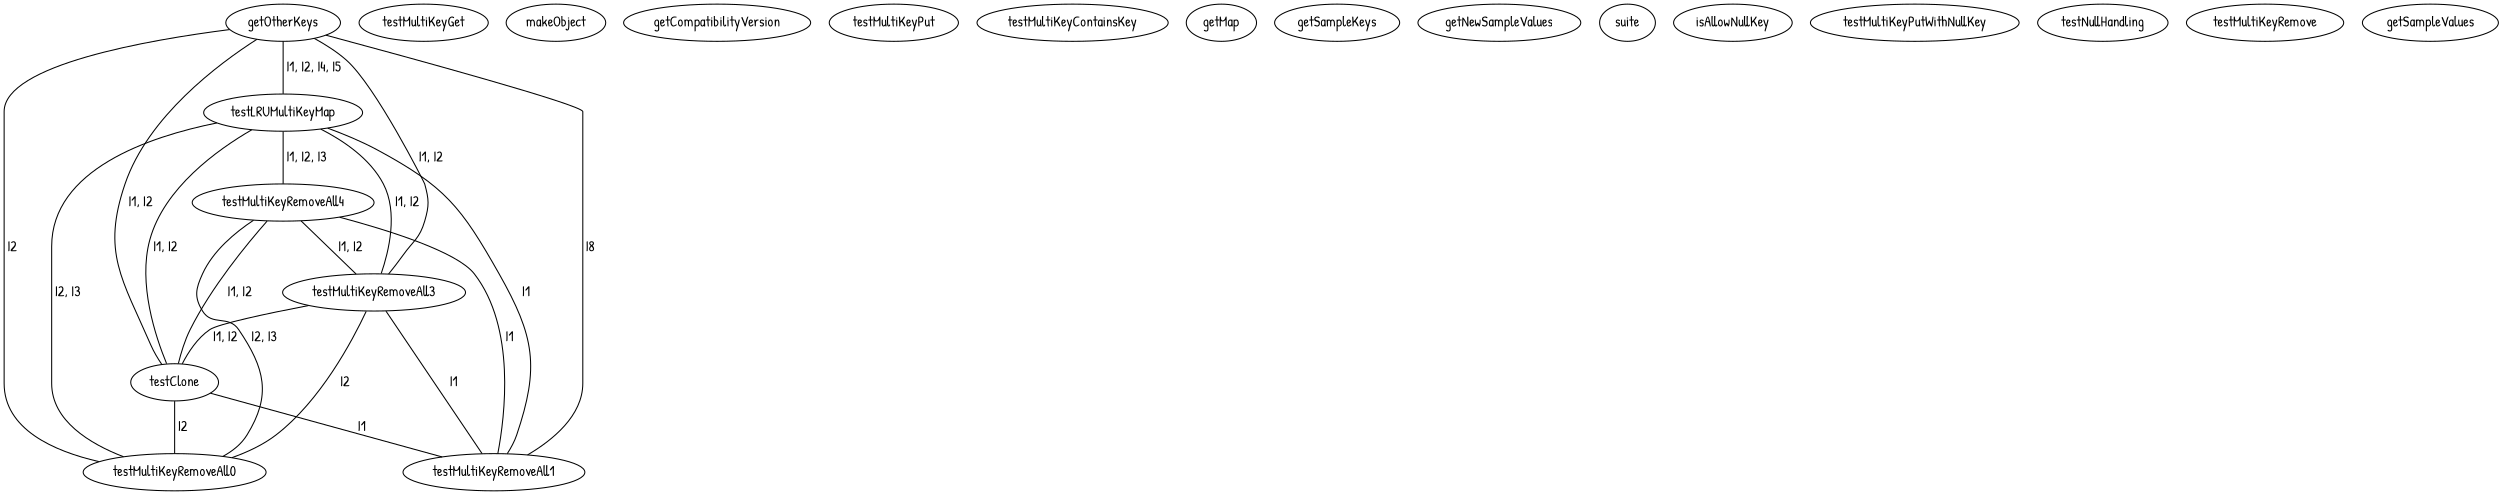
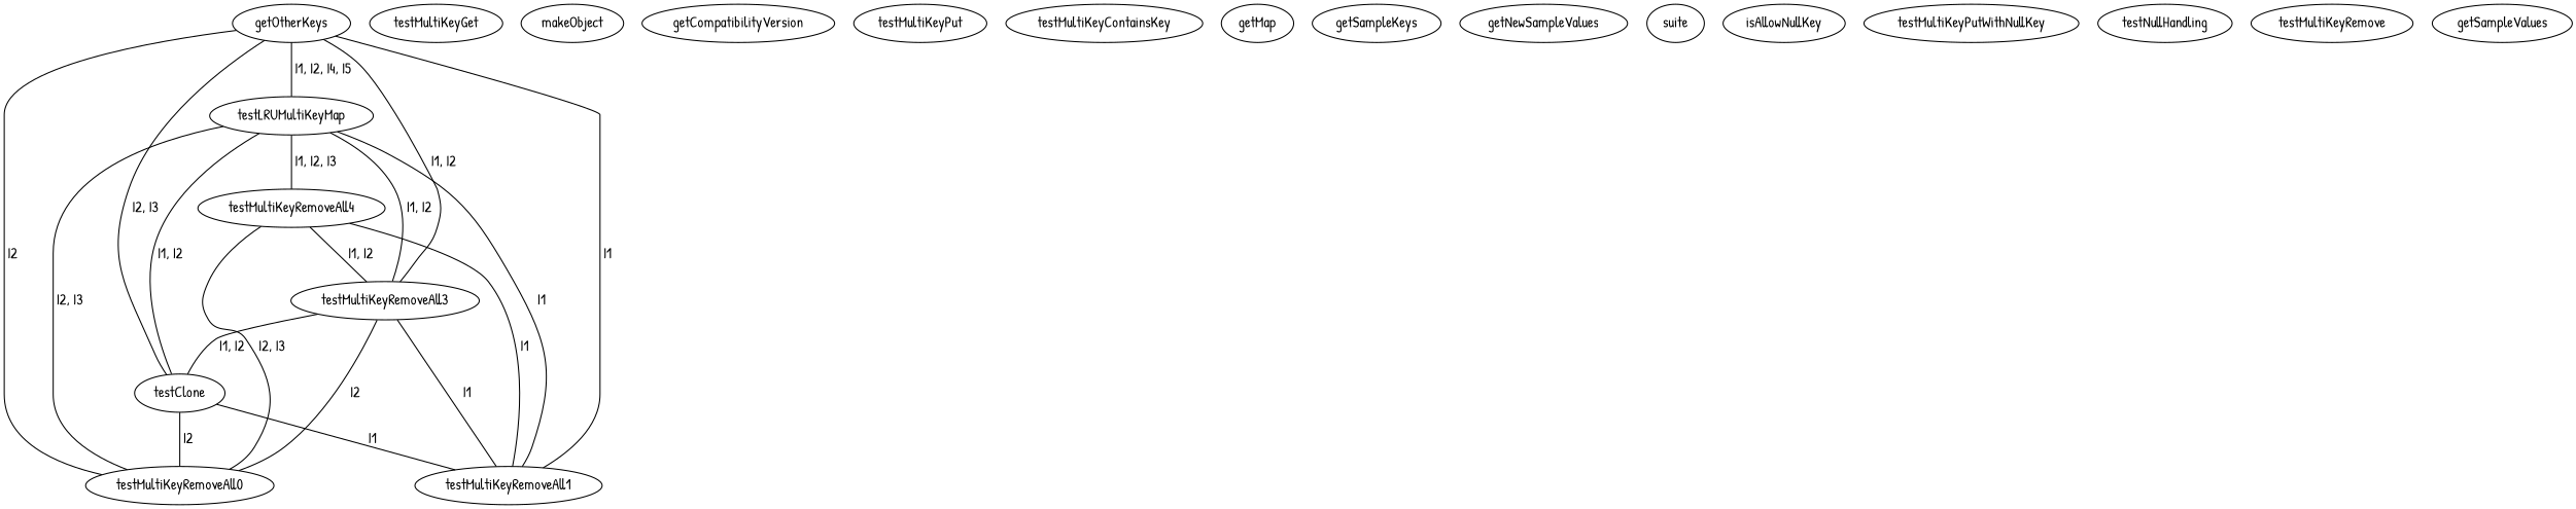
  digraph {
    fontname="Patrick Hand"
    node [fontname="Patrick Hand"]
    edge [dir=none fontname="Patrick Hand"]
    getOtherKeys
    testLRUMultiKeyMap
    testMultiKeyRemoveAll3
    testClone
    n5 [label=testMultiKeyRemoveAll0]
    testMultiKeyRemoveAll1
    testMultiKeyRemoveAll4
    testMultiKeyGet
    makeObject
    getCompatibilityVersion
    testMultiKeyPut
    testMultiKeyContainsKey
    getMap
    getSampleKeys
    getNewSampleValues
    suite
    isAllowNullKey
    testMultiKeyPutWithNullKey
    testNullHandling
    testMultiKeyRemove
    getSampleValues
    getOtherKeys -> testLRUMultiKeyMap [label=" I1, I2, I4, I5"]
    getOtherKeys -> testMultiKeyRemoveAll3 [label=" I1, I2"]
-   getOtherKeys -> testClone [label=" I1, I2"]
+   getOtherKeys -> testClone [label=" I2, I3"]
    getOtherKeys -> n5 [label=" I2"]
-   getOtherKeys -> testMultiKeyRemoveAll1 [label=" I8"]
+   getOtherKeys -> testMultiKeyRemoveAll1 [label=" I1"]
    testLRUMultiKeyMap -> testMultiKeyRemoveAll3 [label=" I1, I2"]
    testLRUMultiKeyMap -> testClone [label=" I1, I2"]
    testLRUMultiKeyMap -> n5 [label=" I2, I3"]
    testLRUMultiKeyMap -> testMultiKeyRemoveAll1 [label=" I1"]
    testLRUMultiKeyMap -> testMultiKeyRemoveAll4 [label=" I1, I2, I3"]
    testMultiKeyRemoveAll3 -> testClone [label=" I1, I2"]
    testMultiKeyRemoveAll3 -> n5 [label=" I2"]
    testMultiKeyRemoveAll3 -> testMultiKeyRemoveAll1 [label=" I1"]
    testClone -> n5 [label=" I2"]
    testClone -> testMultiKeyRemoveAll1 [label=" I1"]
    testMultiKeyRemoveAll4 -> testMultiKeyRemoveAll3 [label=" I1, I2"]
-   testMultiKeyRemoveAll4 -> testClone [label=" I1, I2"]
    testMultiKeyRemoveAll4 -> n5 [label=" I2, I3"]
    testMultiKeyRemoveAll4 -> testMultiKeyRemoveAll1 [label=" I1"]
  }
